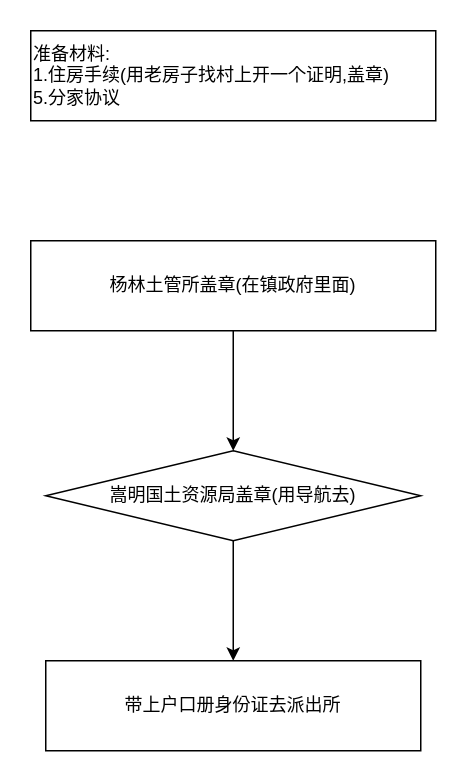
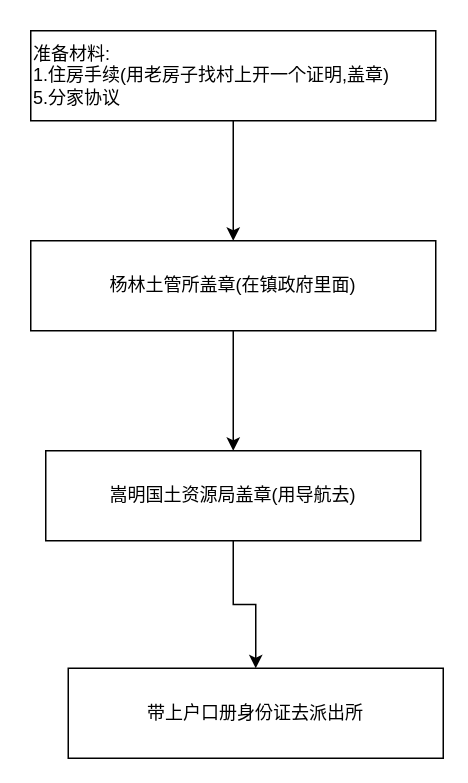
  <mxCell id="0" />
  <mxCell id="1" parent="0" />
+ <mxCell id="2" value="" style="edgeStyle=orthogonalEdgeStyle;rounded=0;orthogonalLoop=1;jettySize=auto;html=1;" edge="1" parent="1" source="3" target="5"><mxGeometry relative="1" as="geometry" /></mxCell>
  <mxCell id="3" value="准备材料:&lt;br&gt;1.住房手续(用老房子找村上开一个证明,盖章)&lt;br&gt;5.分家协议" style="rounded=0;whiteSpace=wrap;html=1;align=left;" vertex="1" parent="1"><mxGeometry x="20" y="20" width="270" height="60" as="geometry" /></mxCell>
  <mxCell id="4" value="" style="edgeStyle=orthogonalEdgeStyle;rounded=0;orthogonalLoop=1;jettySize=auto;html=1;" edge="1" parent="1" source="5" target="7"><mxGeometry relative="1" as="geometry" /></mxCell>
  <mxCell id="5" value="杨林土管所盖章(在镇政府里面)" style="whiteSpace=wrap;html=1;rounded=0;align=center;" vertex="1" parent="1"><mxGeometry x="20" y="160" width="270" height="60" as="geometry" /></mxCell>
  <mxCell id="6" value="" style="edgeStyle=orthogonalEdgeStyle;rounded=0;orthogonalLoop=1;jettySize=auto;html=1;" edge="1" parent="1" source="7" target="8"><mxGeometry relative="1" as="geometry" /></mxCell>
- <mxCell id="7" value="嵩明国土资源局盖章(用导航去)" style="rhombus;whiteSpace=wrap;html=1;align=center;" vertex="1" parent="1"><mxGeometry x="30" y="300" width="250" height="60" as="geometry" /></mxCell>
- <mxCell id="8" value="带上户口册身份证去派出所" style="whiteSpace=wrap;html=1;rounded=0;" vertex="1" parent="1"><mxGeometry x="30" y="440" width="250" height="60" as="geometry" /></mxCell>
+ <mxCell id="7" value="嵩明国土资源局盖章(用导航去)" style="whiteSpace=wrap;html=1;rounded=0;align=center;" vertex="1" parent="1"><mxGeometry x="30" y="300" width="250" height="60" as="geometry" /></mxCell>
+ <mxCell id="8" value="带上户口册身份证去派出所" style="whiteSpace=wrap;html=1;rounded=0;" vertex="1" parent="1"><mxGeometry x="45" y="445" width="250" height="60" as="geometry" /></mxCell>
